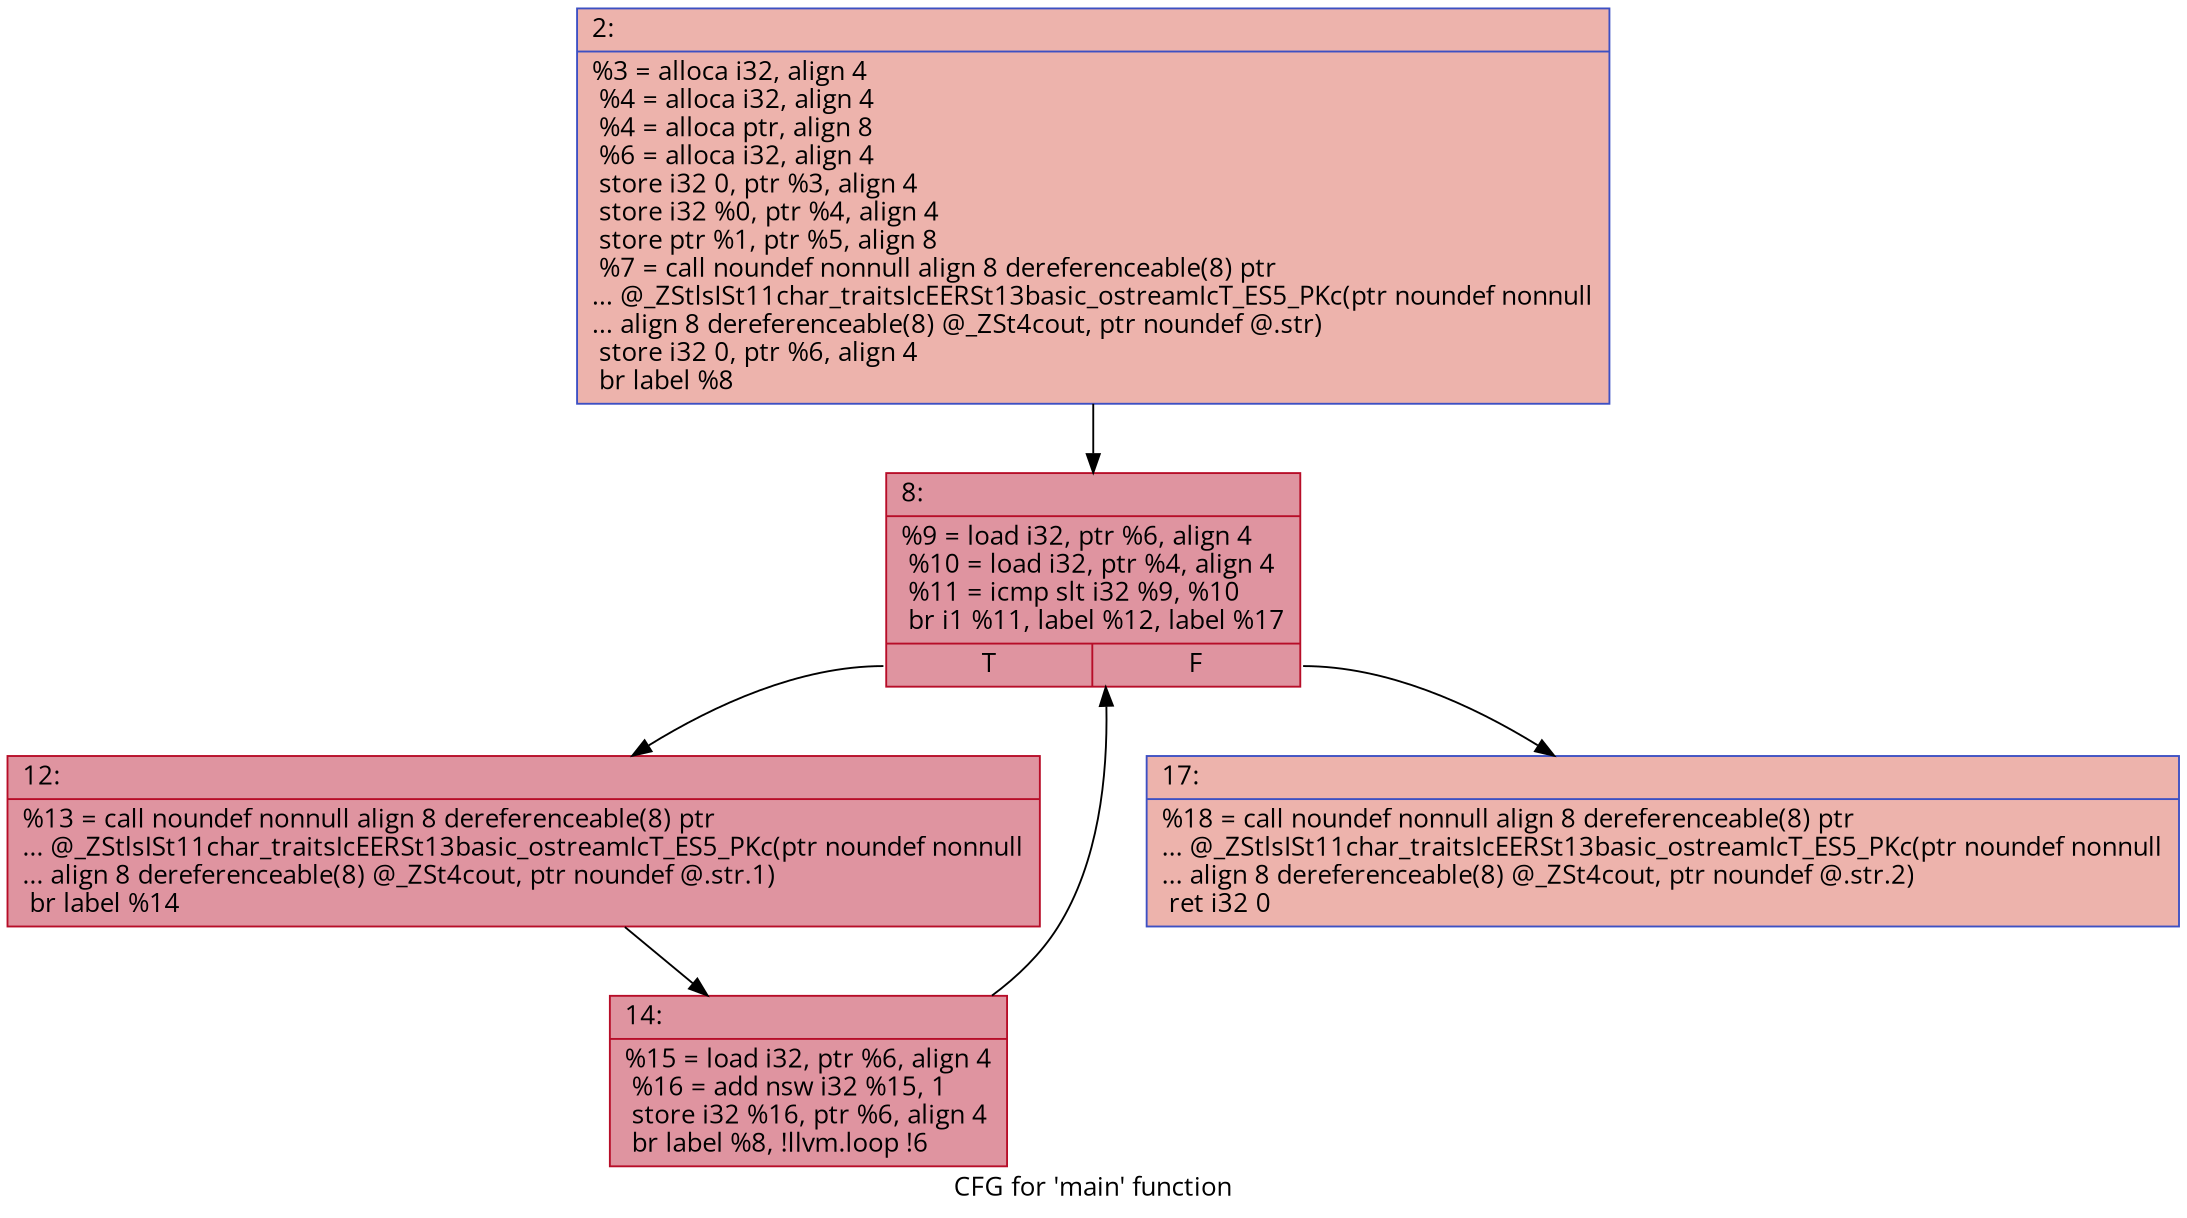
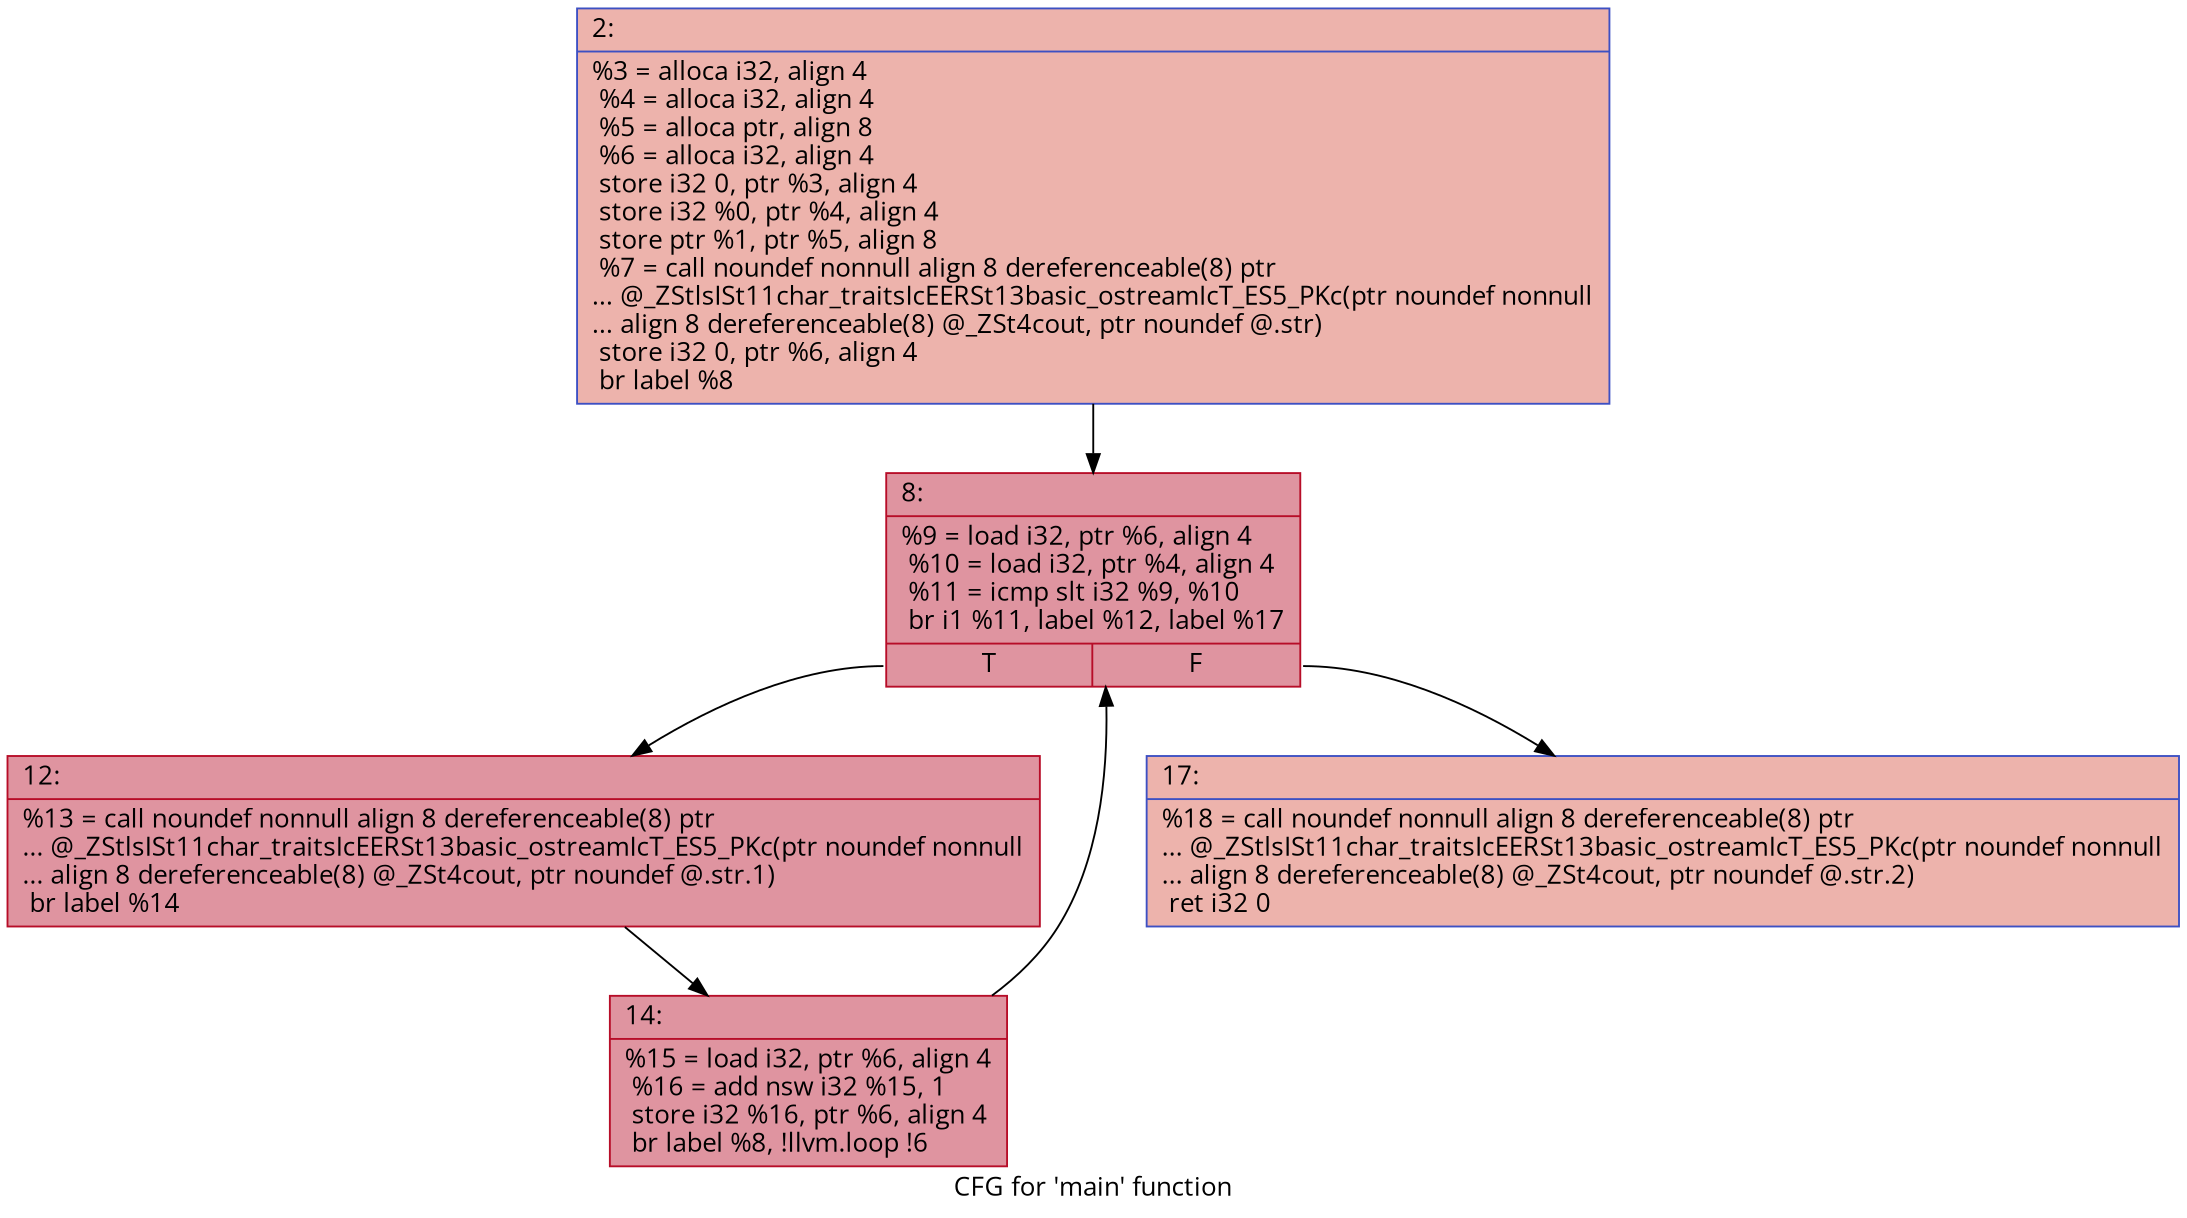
  digraph {
    label="CFG for 'main' function"
    fontname="Open Sans"
    node [color="#b70d28ff" fillcolor="#b70d2870" fontname="Open Sans" shape=record style=filled]
    edge [fontname="Open Sans"]
-   n1 [color="#3d50c3ff" fillcolor="#d6524470" label="{2:\l|  %3 = alloca i32, align 4\l  %4 = alloca i32, align 4\l  %4 = alloca ptr, align 8\l  %6 = alloca i32, align 4\l  store i32 0, ptr %3, align 4\l  store i32 %0, ptr %4, align 4\l  store ptr %1, ptr %5, align 8\l  %7 = call noundef nonnull align 8 dereferenceable(8) ptr\l... @_ZStlsISt11char_traitsIcEERSt13basic_ostreamIcT_ES5_PKc(ptr noundef nonnull\l... align 8 dereferenceable(8) @_ZSt4cout, ptr noundef @.str)\l  store i32 0, ptr %6, align 4\l  br label %8\l}"]
+   n1 [color="#3d50c3ff" fillcolor="#d6524470" label="{2:\l|  %3 = alloca i32, align 4\l  %4 = alloca i32, align 4\l  %5 = alloca ptr, align 8\l  %6 = alloca i32, align 4\l  store i32 0, ptr %3, align 4\l  store i32 %0, ptr %4, align 4\l  store ptr %1, ptr %5, align 8\l  %7 = call noundef nonnull align 8 dereferenceable(8) ptr\l... @_ZStlsISt11char_traitsIcEERSt13basic_ostreamIcT_ES5_PKc(ptr noundef nonnull\l... align 8 dereferenceable(8) @_ZSt4cout, ptr noundef @.str)\l  store i32 0, ptr %6, align 4\l  br label %8\l}"]
    n2 [label="{8:\l|  %9 = load i32, ptr %6, align 4\l  %10 = load i32, ptr %4, align 4\l  %11 = icmp slt i32 %9, %10\l  br i1 %11, label %12, label %17\l|{<s0>T|<s1>F}}"]
    n3 [label="{12:\l|  %13 = call noundef nonnull align 8 dereferenceable(8) ptr\l... @_ZStlsISt11char_traitsIcEERSt13basic_ostreamIcT_ES5_PKc(ptr noundef nonnull\l... align 8 dereferenceable(8) @_ZSt4cout, ptr noundef @.str.1)\l  br label %14\l}"]
    n4 [color="#3d50c3ff" fillcolor="#d6524470" label="{17:\l|  %18 = call noundef nonnull align 8 dereferenceable(8) ptr\l... @_ZStlsISt11char_traitsIcEERSt13basic_ostreamIcT_ES5_PKc(ptr noundef nonnull\l... align 8 dereferenceable(8) @_ZSt4cout, ptr noundef @.str.2)\l  ret i32 0\l}"]
    n5 [label="{14:\l|  %15 = load i32, ptr %6, align 4\l  %16 = add nsw i32 %15, 1\l  store i32 %16, ptr %6, align 4\l  br label %8, !llvm.loop !6\l}"]
    n1 -> n2
    n2 -> n3 [tailport=s0]
    n2 -> n4 [tailport=s1]
    n3 -> n5
    n5 -> n2
  }
